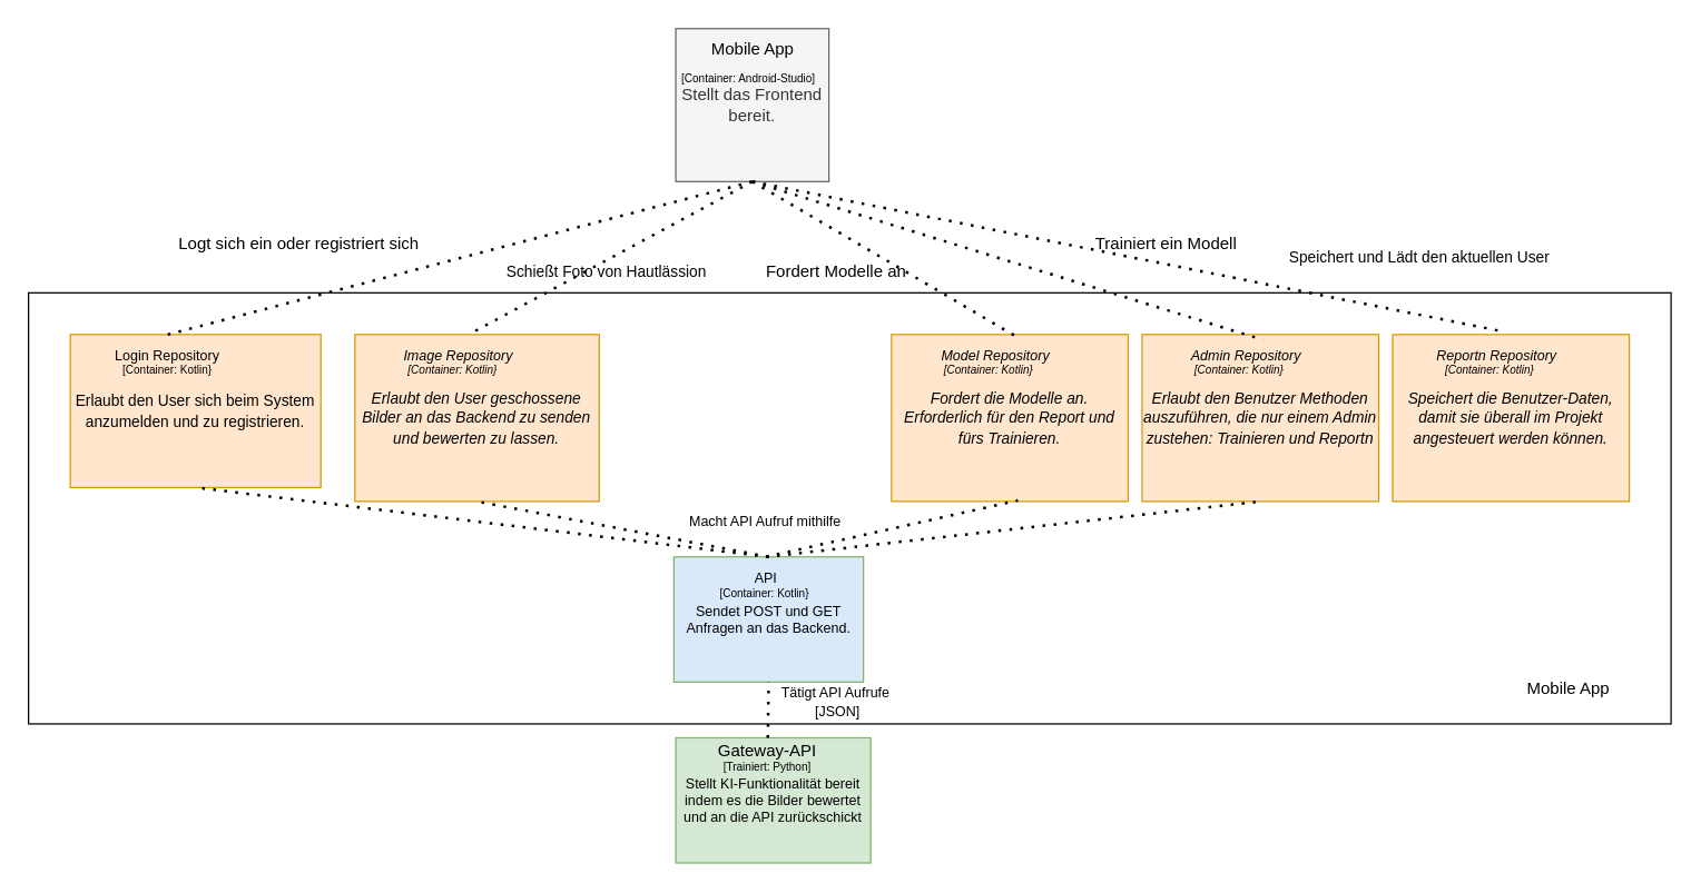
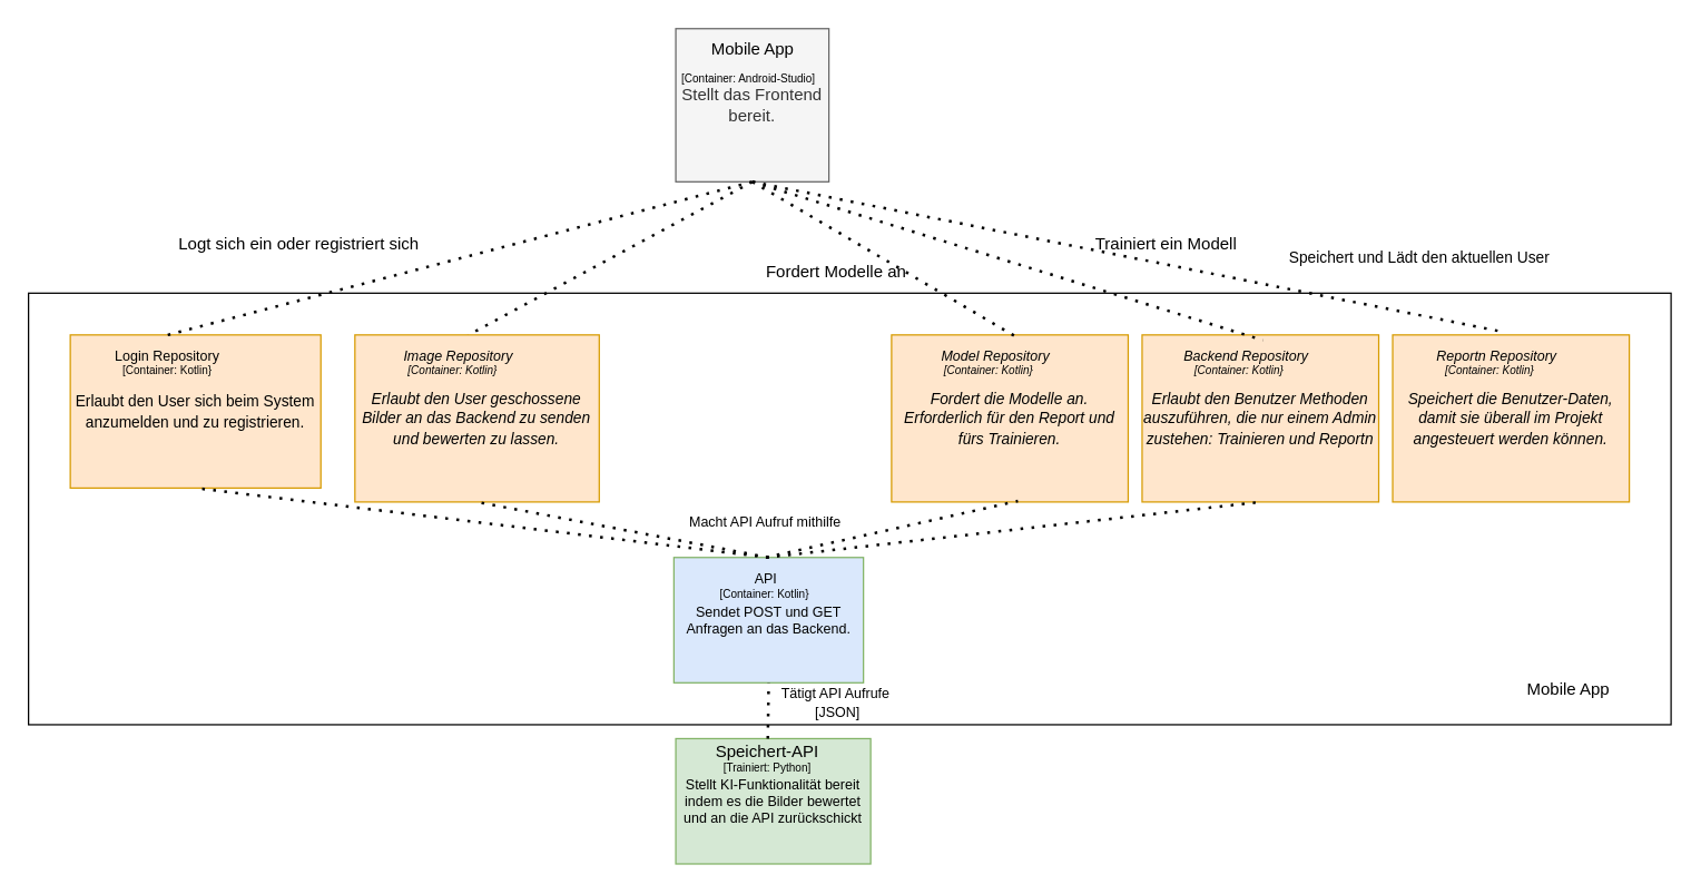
  <mxCell id="0" />
  <mxCell id="1" parent="0" />
  <mxCell id="2" value="" style="rounded=0;whiteSpace=wrap;html=1;fillColor=#FFFFFF;strokeColor=#000000;" parent="1" vertex="1"><mxGeometry x="20" y="210" width="1180" height="310" as="geometry" /></mxCell>
  <mxCell id="3" value="Stellt das Frontend bereit." style="whiteSpace=wrap;html=1;aspect=fixed;fillColor=#f5f5f5;strokeColor=#666666;fontColor=#333333;" parent="1" vertex="1"><mxGeometry x="485" y="20" width="110" height="110" as="geometry" /></mxCell>
  <mxCell id="4" style="edgeStyle=orthogonalEdgeStyle;rounded=0;orthogonalLoop=1;jettySize=auto;html=1;exitX=0.5;exitY=0;exitDx=0;exitDy=0;" parent="1" edge="1"><mxGeometry relative="1" as="geometry"><mxPoint x="245" y="150" as="targetPoint" /><mxPoint x="245" y="150" as="sourcePoint" /></mxGeometry></mxCell>
  <mxCell id="5" value="" style="endArrow=none;dashed=1;html=1;dashPattern=1 3;strokeWidth=2;rounded=0;exitX=0.5;exitY=1;exitDx=0;exitDy=0;entryX=0.544;entryY=0.009;entryDx=0;entryDy=0;entryPerimeter=0;" parent="1" source="3" target="21" edge="1"><mxGeometry width="50" height="50" relative="1" as="geometry"><mxPoint x="625" y="130" as="sourcePoint" /><mxPoint x="340" y="160" as="targetPoint" /></mxGeometry></mxCell>
  <mxCell id="6" value="&lt;font style=&quot;font-size: 12px;&quot;&gt;Mobile App&lt;/font&gt;" style="text;html=1;align=center;verticalAlign=middle;whiteSpace=wrap;rounded=0;fontSize=9;" parent="1" vertex="1"><mxGeometry x="497.5" y="20" width="85" height="30" as="geometry" /></mxCell>
  <mxCell id="7" value="&lt;font style=&quot;font-size: 8px;&quot;&gt;[Container: Android-Studio]&lt;/font&gt;" style="text;html=1;align=center;verticalAlign=middle;whiteSpace=wrap;rounded=0;" parent="1" vertex="1"><mxGeometry x="479.75" y="50" width="115.25" height="10" as="geometry" /></mxCell>
  <mxCell id="8" value="&lt;font style=&quot;font-size: 11px;&quot;&gt;Erlaubt den User sich beim System anzumelden und zu registrieren.&lt;/font&gt;" style="rounded=0;whiteSpace=wrap;html=1;fillColor=#ffe6cc;strokeColor=#d79b00;" parent="1" vertex="1"><mxGeometry x="50" y="240" width="180" height="110" as="geometry" /></mxCell>
  <mxCell id="9" value="&lt;font size=&quot;1&quot;&gt;Login Repository&lt;/font&gt;" style="text;html=1;align=center;verticalAlign=middle;whiteSpace=wrap;rounded=0;fontSize=9;" parent="1" vertex="1"><mxGeometry x="50" y="240" width="140" height="30" as="geometry" /></mxCell>
  <mxCell id="10" value="&lt;font style=&quot;font-size: 8px;&quot;&gt;[Container: Kotlin}&lt;/font&gt;" style="text;html=1;align=center;verticalAlign=middle;whiteSpace=wrap;rounded=0;" parent="1" vertex="1"><mxGeometry x="66.19" y="260" width="107.62" height="10" as="geometry" /></mxCell>
  <mxCell id="11" value="" style="endArrow=none;dashed=1;html=1;dashPattern=1 3;strokeWidth=2;rounded=0;entryX=0.5;entryY=1;entryDx=0;entryDy=0;exitX=0.5;exitY=0;exitDx=0;exitDy=0;" parent="1" source="9" target="3" edge="1"><mxGeometry width="50" height="50" relative="1" as="geometry"><mxPoint x="270" y="290" as="sourcePoint" /><mxPoint x="320" y="240" as="targetPoint" /></mxGeometry></mxCell>
  <mxCell id="12" value="&lt;div&gt;Sendet POST und GET Anfragen an das Backend.&lt;/div&gt;" style="rounded=0;whiteSpace=wrap;html=1;fontSize=10;align=center;fillColor=#dae8fc;strokeColor=#82b366;" parent="1" vertex="1"><mxGeometry x="483.63" y="399.88" width="136.19" height="90" as="geometry" /></mxCell>
  <mxCell id="13" value="Stellt KI-Funktionalität bereit indem es die Bilder bewertet und an die API zurückschickt&lt;div&gt;&lt;/div&gt;" style="rounded=0;whiteSpace=wrap;html=1;fontSize=10;align=center;fillColor=#d5e8d4;strokeColor=#82b366;" parent="1" vertex="1"><mxGeometry x="485" y="530" width="140" height="90" as="geometry" /></mxCell>
- <mxCell id="14" value="&lt;font style=&quot;font-size: 12px;&quot;&gt;Gateway-API&lt;/font&gt;" style="text;html=1;align=center;verticalAlign=middle;whiteSpace=wrap;rounded=0;fontSize=9;" parent="1" vertex="1"><mxGeometry x="495" y="530" width="112.24" height="20" as="geometry" /></mxCell>
+ <mxCell id="14" value="&lt;font style=&quot;font-size: 12px;&quot;&gt;Speichert-API&lt;/font&gt;" style="text;html=1;align=center;verticalAlign=middle;whiteSpace=wrap;rounded=0;fontSize=9;" parent="1" vertex="1"><mxGeometry x="495" y="530" width="112.24" height="20" as="geometry" /></mxCell>
  <mxCell id="15" value="&lt;font style=&quot;font-size: 8px;&quot;&gt;[Trainiert: Python]&lt;/font&gt;" style="text;html=1;align=center;verticalAlign=middle;whiteSpace=wrap;rounded=0;" parent="1" vertex="1"><mxGeometry x="511.19" y="540" width="79.87" height="20" as="geometry" /></mxCell>
  <mxCell id="16" value="" style="endArrow=none;dashed=1;html=1;dashPattern=1 3;strokeWidth=2;rounded=0;entryX=0.5;entryY=1;entryDx=0;entryDy=0;exitX=0.5;exitY=0;exitDx=0;exitDy=0;" parent="1" source="12" target="8" edge="1"><mxGeometry width="50" height="50" relative="1" as="geometry"><mxPoint x="280" y="380" as="sourcePoint" /><mxPoint x="280" y="370" as="targetPoint" /></mxGeometry></mxCell>
  <mxCell id="17" value="&lt;font style=&quot;font-size: 10px;&quot;&gt;Macht API Aufruf mithilfe&lt;/font&gt;" style="edgeLabel;html=1;align=center;verticalAlign=middle;resizable=0;points=[];" parent="16" vertex="1" connectable="0"><mxGeometry x="0.304" y="-2" relative="1" as="geometry"><mxPoint x="265" y="8" as="offset" /></mxGeometry></mxCell>
  <mxCell id="18" value="" style="endArrow=none;dashed=1;html=1;dashPattern=1 3;strokeWidth=2;rounded=0;exitX=0.5;exitY=0;exitDx=0;exitDy=0;entryX=0.5;entryY=1;entryDx=0;entryDy=0;" parent="1" source="14" target="12" edge="1"><mxGeometry width="50" height="50" relative="1" as="geometry"><mxPoint x="120" y="420" as="sourcePoint" /><mxPoint x="170" y="370" as="targetPoint" /></mxGeometry></mxCell>
  <mxCell id="19" value="&lt;font style=&quot;font-size: 10px;&quot;&gt;Tätigt API Aufrufe&amp;nbsp;&lt;br&gt;[JSON]&lt;/font&gt;" style="edgeLabel;html=1;align=center;verticalAlign=middle;resizable=0;points=[];" parent="18" vertex="1" connectable="0"><mxGeometry x="-0.391" relative="1" as="geometry"><mxPoint x="49" y="-15" as="offset" /></mxGeometry></mxCell>
  <mxCell id="20" value="&lt;font style=&quot;font-size: 11px;&quot;&gt;Erlaubt den User geschossene Bilder an das Backend zu senden und bewerten zu lassen.&lt;/font&gt;" style="rounded=0;whiteSpace=wrap;html=1;fillColor=#ffe6cc;strokeColor=#d79b00;fontStyle=2" parent="1" vertex="1"><mxGeometry x="254.48" y="240" width="175.52" height="120" as="geometry" /></mxCell>
  <mxCell id="21" value="&lt;font size=&quot;1&quot;&gt;Image Repository&lt;/font&gt;" style="text;html=1;align=center;verticalAlign=middle;whiteSpace=wrap;rounded=0;fontSize=9;fontStyle=2" parent="1" vertex="1"><mxGeometry x="259.48" y="240" width="140" height="30" as="geometry" /></mxCell>
  <mxCell id="22" value="&lt;font style=&quot;font-size: 8px;&quot;&gt;[Container: Kotlin}&lt;/font&gt;" style="text;html=1;align=center;verticalAlign=middle;whiteSpace=wrap;rounded=0;fontStyle=2" parent="1" vertex="1"><mxGeometry x="270.68" y="260" width="107.62" height="10" as="geometry" /></mxCell>
  <mxCell id="23" value="" style="endArrow=none;dashed=1;html=1;dashPattern=1 3;strokeWidth=2;rounded=0;entryX=0.5;entryY=1;entryDx=0;entryDy=0;exitX=0.5;exitY=0;exitDx=0;exitDy=0;" parent="1" source="12" target="20" edge="1"><mxGeometry width="50" height="50" relative="1" as="geometry"><mxPoint x="250" y="400" as="sourcePoint" /><mxPoint x="145" y="360" as="targetPoint" /></mxGeometry></mxCell>
  <mxCell id="24" value="&lt;font size=&quot;1&quot;&gt;API&lt;/font&gt;" style="text;html=1;align=center;verticalAlign=middle;whiteSpace=wrap;rounded=0;fontSize=9;" parent="1" vertex="1"><mxGeometry x="479.75" y="399.88" width="140" height="30" as="geometry" /></mxCell>
  <mxCell id="25" value="&lt;font style=&quot;font-size: 8px;&quot;&gt;[Container: Kotlin}&lt;/font&gt;" style="text;html=1;align=center;verticalAlign=middle;whiteSpace=wrap;rounded=0;" parent="1" vertex="1"><mxGeometry x="494.82" y="419.88" width="107.62" height="10" as="geometry" /></mxCell>
- <mxCell id="26" value="&lt;font style=&quot;font-size: 11px;&quot;&gt;Schießt Foto von Hautlässion&lt;/font&gt;" style="text;html=1;align=center;verticalAlign=middle;resizable=0;points=[];autosize=1;strokeColor=none;fillColor=none;" parent="1" vertex="1"><mxGeometry x="350" y="180" width="170" height="30" as="geometry" /></mxCell>
  <mxCell id="27" value="Logt sich ein oder registriert sich" style="text;html=1;align=center;verticalAlign=middle;resizable=0;points=[];autosize=1;strokeColor=none;fillColor=none;" parent="1" vertex="1"><mxGeometry x="113.81" y="160" width="200" height="30" as="geometry" /></mxCell>
  <mxCell id="28" value="&lt;font style=&quot;font-size: 11px;&quot;&gt;Fordert die Modelle an. Erforderlich für den Report und fürs Trainieren.&lt;/font&gt;" style="rounded=0;whiteSpace=wrap;html=1;fillColor=#ffe6cc;strokeColor=#d79b00;fontStyle=2" vertex="1" parent="1"><mxGeometry x="640" y="240" width="170" height="120" as="geometry" /></mxCell>
  <mxCell id="29" value="&lt;font size=&quot;1&quot;&gt;Model Repository&lt;/font&gt;" style="text;html=1;align=center;verticalAlign=middle;whiteSpace=wrap;rounded=0;fontSize=9;fontStyle=2" vertex="1" parent="1"><mxGeometry x="645" y="240" width="140" height="30" as="geometry" /></mxCell>
  <mxCell id="30" value="&lt;font style=&quot;font-size: 8px;&quot;&gt;[Container: Kotlin}&lt;/font&gt;" style="text;html=1;align=center;verticalAlign=middle;whiteSpace=wrap;rounded=0;fontStyle=2" vertex="1" parent="1"><mxGeometry x="656.2" y="260" width="107.62" height="10" as="geometry" /></mxCell>
  <mxCell id="31" value="&lt;font style=&quot;font-size: 11px;&quot;&gt;Erlaubt den Benutzer Methoden auszuführen, die nur einem Admin zustehen: Trainieren und Reportn&lt;/font&gt;" style="rounded=0;whiteSpace=wrap;html=1;fillColor=#ffe6cc;strokeColor=#d79b00;fontStyle=2" vertex="1" parent="1"><mxGeometry x="820" y="240" width="170" height="120" as="geometry" /></mxCell>
- <mxCell id="32" value="&lt;font size=&quot;1&quot;&gt;Admin Repository&lt;/font&gt;" style="text;html=1;align=center;verticalAlign=middle;whiteSpace=wrap;rounded=0;fontSize=9;fontStyle=2" vertex="1" parent="1"><mxGeometry x="825" y="240" width="140" height="30" as="geometry" /></mxCell>
+ <mxCell id="32" value="&lt;font size=&quot;1&quot;&gt;Backend Repository&lt;/font&gt;" style="text;html=1;align=center;verticalAlign=middle;whiteSpace=wrap;rounded=0;fontSize=9;fontStyle=2" vertex="1" parent="1"><mxGeometry x="825" y="240" width="140" height="30" as="geometry" /></mxCell>
  <mxCell id="33" value="&lt;font style=&quot;font-size: 8px;&quot;&gt;[Container: Kotlin}&lt;/font&gt;" style="text;html=1;align=center;verticalAlign=middle;whiteSpace=wrap;rounded=0;fontStyle=2" vertex="1" parent="1"><mxGeometry x="836.2" y="260" width="107.62" height="10" as="geometry" /></mxCell>
  <mxCell id="34" value="" style="endArrow=none;dashed=1;html=1;dashPattern=1 3;strokeWidth=2;rounded=0;exitX=0.5;exitY=1;exitDx=0;exitDy=0;entryX=0.616;entryY=0.081;entryDx=0;entryDy=0;entryPerimeter=0;" edge="1" parent="1" source="3" target="29"><mxGeometry width="50" height="50" relative="1" as="geometry"><mxPoint x="550" y="140" as="sourcePoint" /><mxPoint x="346" y="250" as="targetPoint" /></mxGeometry></mxCell>
  <mxCell id="35" value="&lt;font&gt;Fordert Modelle an&lt;/font&gt;" style="text;html=1;align=center;verticalAlign=middle;resizable=0;points=[];autosize=1;strokeColor=none;fillColor=none;" vertex="1" parent="1"><mxGeometry x="540" y="180" width="120" height="30" as="geometry" /></mxCell>
  <mxCell id="36" value="" style="endArrow=none;dashed=1;html=1;dashPattern=1 3;strokeWidth=2;rounded=0;exitX=0.5;exitY=1;exitDx=0;exitDy=0;entryX=0.585;entryY=0.128;entryDx=0;entryDy=0;entryPerimeter=0;" edge="1" parent="1" source="3" target="32"><mxGeometry width="50" height="50" relative="1" as="geometry"><mxPoint x="550" y="140" as="sourcePoint" /><mxPoint x="731" y="252" as="targetPoint" /></mxGeometry></mxCell>
  <mxCell id="37" value="&lt;font&gt;Trainiert ein Modell&lt;/font&gt;" style="text;html=1;align=center;verticalAlign=middle;resizable=0;points=[];autosize=1;strokeColor=none;fillColor=none;" vertex="1" parent="1"><mxGeometry x="772" y="160" width="130" height="30" as="geometry" /></mxCell>
  <mxCell id="38" value="&lt;span style=&quot;font-size: 11px;&quot;&gt;Speichert die Benutzer-Daten, damit sie überall im Projekt angesteuert werden können.&lt;/span&gt;" style="rounded=0;whiteSpace=wrap;html=1;fillColor=#ffe6cc;strokeColor=#d79b00;fontStyle=2" vertex="1" parent="1"><mxGeometry x="1000" y="240" width="170" height="120" as="geometry" /></mxCell>
  <mxCell id="39" value="&lt;font size=&quot;1&quot;&gt;Reportn Repository&lt;/font&gt;" style="text;html=1;align=center;verticalAlign=middle;whiteSpace=wrap;rounded=0;fontSize=9;fontStyle=2" vertex="1" parent="1"><mxGeometry x="1005" y="240" width="140" height="30" as="geometry" /></mxCell>
  <mxCell id="40" value="&lt;font style=&quot;font-size: 8px;&quot;&gt;[Container: Kotlin}&lt;/font&gt;" style="text;html=1;align=center;verticalAlign=middle;whiteSpace=wrap;rounded=0;fontStyle=2" vertex="1" parent="1"><mxGeometry x="1016.2" y="260" width="107.62" height="10" as="geometry" /></mxCell>
  <mxCell id="41" value="" style="endArrow=none;dashed=1;html=1;dashPattern=1 3;strokeWidth=2;rounded=0;entryX=0.541;entryY=-0.064;entryDx=0;entryDy=0;entryPerimeter=0;" edge="1" parent="1" target="39"><mxGeometry width="50" height="50" relative="1" as="geometry"><mxPoint x="540" y="130" as="sourcePoint" /><mxPoint x="741" y="252" as="targetPoint" /></mxGeometry></mxCell>
  <mxCell id="42" value="&lt;span style=&quot;font-size: 11px;&quot;&gt;Speichert und Lädt den aktuellen User&lt;/span&gt;" style="text;html=1;align=center;verticalAlign=middle;resizable=0;points=[];autosize=1;strokeColor=none;fillColor=none;" vertex="1" parent="1"><mxGeometry x="913.82" y="170" width="210" height="30" as="geometry" /></mxCell>
  <mxCell id="43" value="" style="endArrow=none;dashed=1;html=1;dashPattern=1 3;strokeWidth=2;rounded=0;entryX=0.5;entryY=1;entryDx=0;entryDy=0;exitX=0.5;exitY=0;exitDx=0;exitDy=0;" edge="1" parent="1" source="24" target="31"><mxGeometry width="50" height="50" relative="1" as="geometry"><mxPoint x="562" y="410" as="sourcePoint" /><mxPoint x="150" y="360" as="targetPoint" /></mxGeometry></mxCell>
  <mxCell id="44" value="" style="endArrow=none;dashed=1;html=1;dashPattern=1 3;strokeWidth=2;rounded=0;entryX=0.534;entryY=0.994;entryDx=0;entryDy=0;exitX=0.5;exitY=0;exitDx=0;exitDy=0;entryPerimeter=0;" edge="1" parent="1" source="24" target="28"><mxGeometry width="50" height="50" relative="1" as="geometry"><mxPoint x="560" y="410" as="sourcePoint" /><mxPoint x="915" y="370" as="targetPoint" /></mxGeometry></mxCell>
  <mxCell id="45" value="Mobile App" style="text;html=1;align=center;verticalAlign=middle;resizable=0;points=[];autosize=1;strokeColor=none;fillColor=none;" vertex="1" parent="1"><mxGeometry x="1086" y="480" width="80" height="30" as="geometry" /></mxCell>
